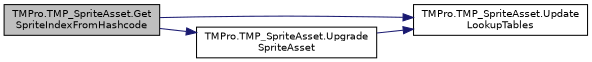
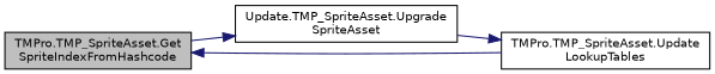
  digraph {
    rankdir=LR
    node [color=black fillcolor=white fontname=Helvetica fontsize=10 shape=record style=filled]
    edge [color=midnightblue fontname=Helvetica fontsize=10 labelfontname=Helvetica labelfontsize=10 style=solid]
    n1 [fillcolor=grey75 fontcolor=black height=0.2 label="TMPro.TMP_SpriteAsset.Get\lSpriteIndexFromHashcode" width=0.4]
    n2 [height=0.2 label="TMPro.TMP_SpriteAsset.Update\lLookupTables" width=0.4]
-   n3 [height=0.2 label="TMPro.TMP_SpriteAsset.Upgrade\lSpriteAsset" width=0.4]
-   n1 -> n2
+   n3 [height=0.2 label="Update.TMP_SpriteAsset.Upgrade\lSpriteAsset" width=0.4]
+   n2 -> n1
    n1 -> n3
    n3 -> n2
  }
